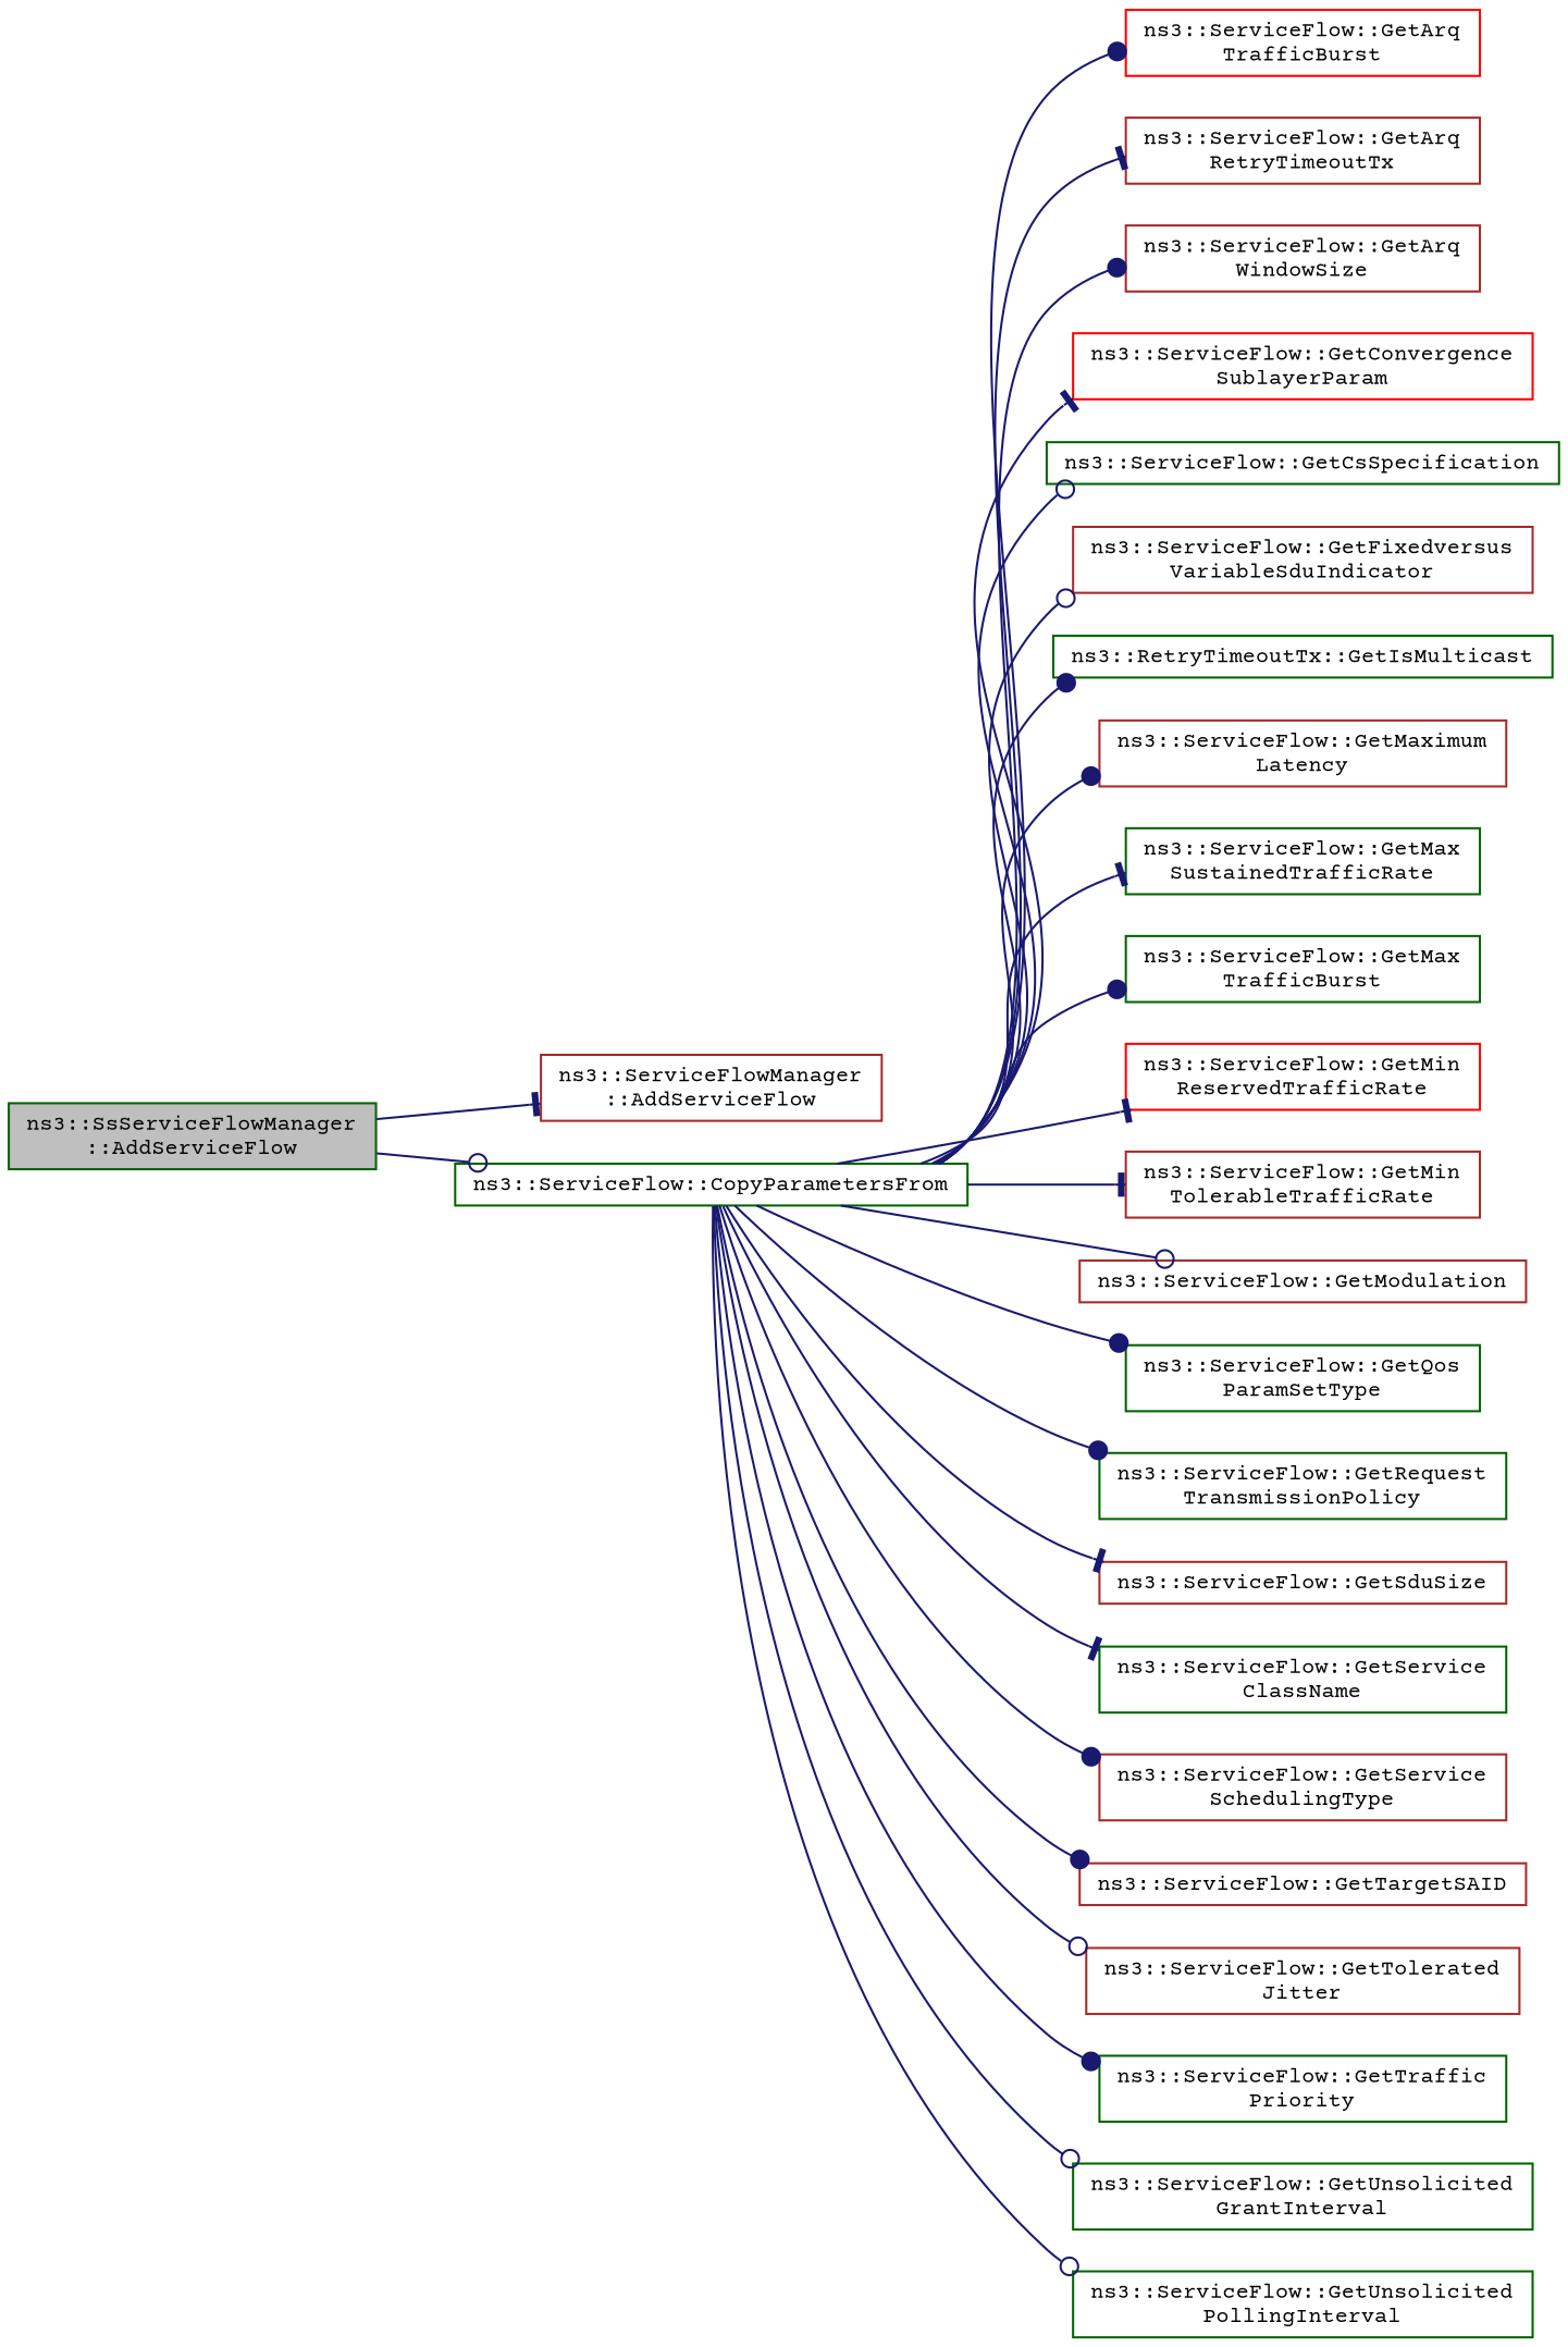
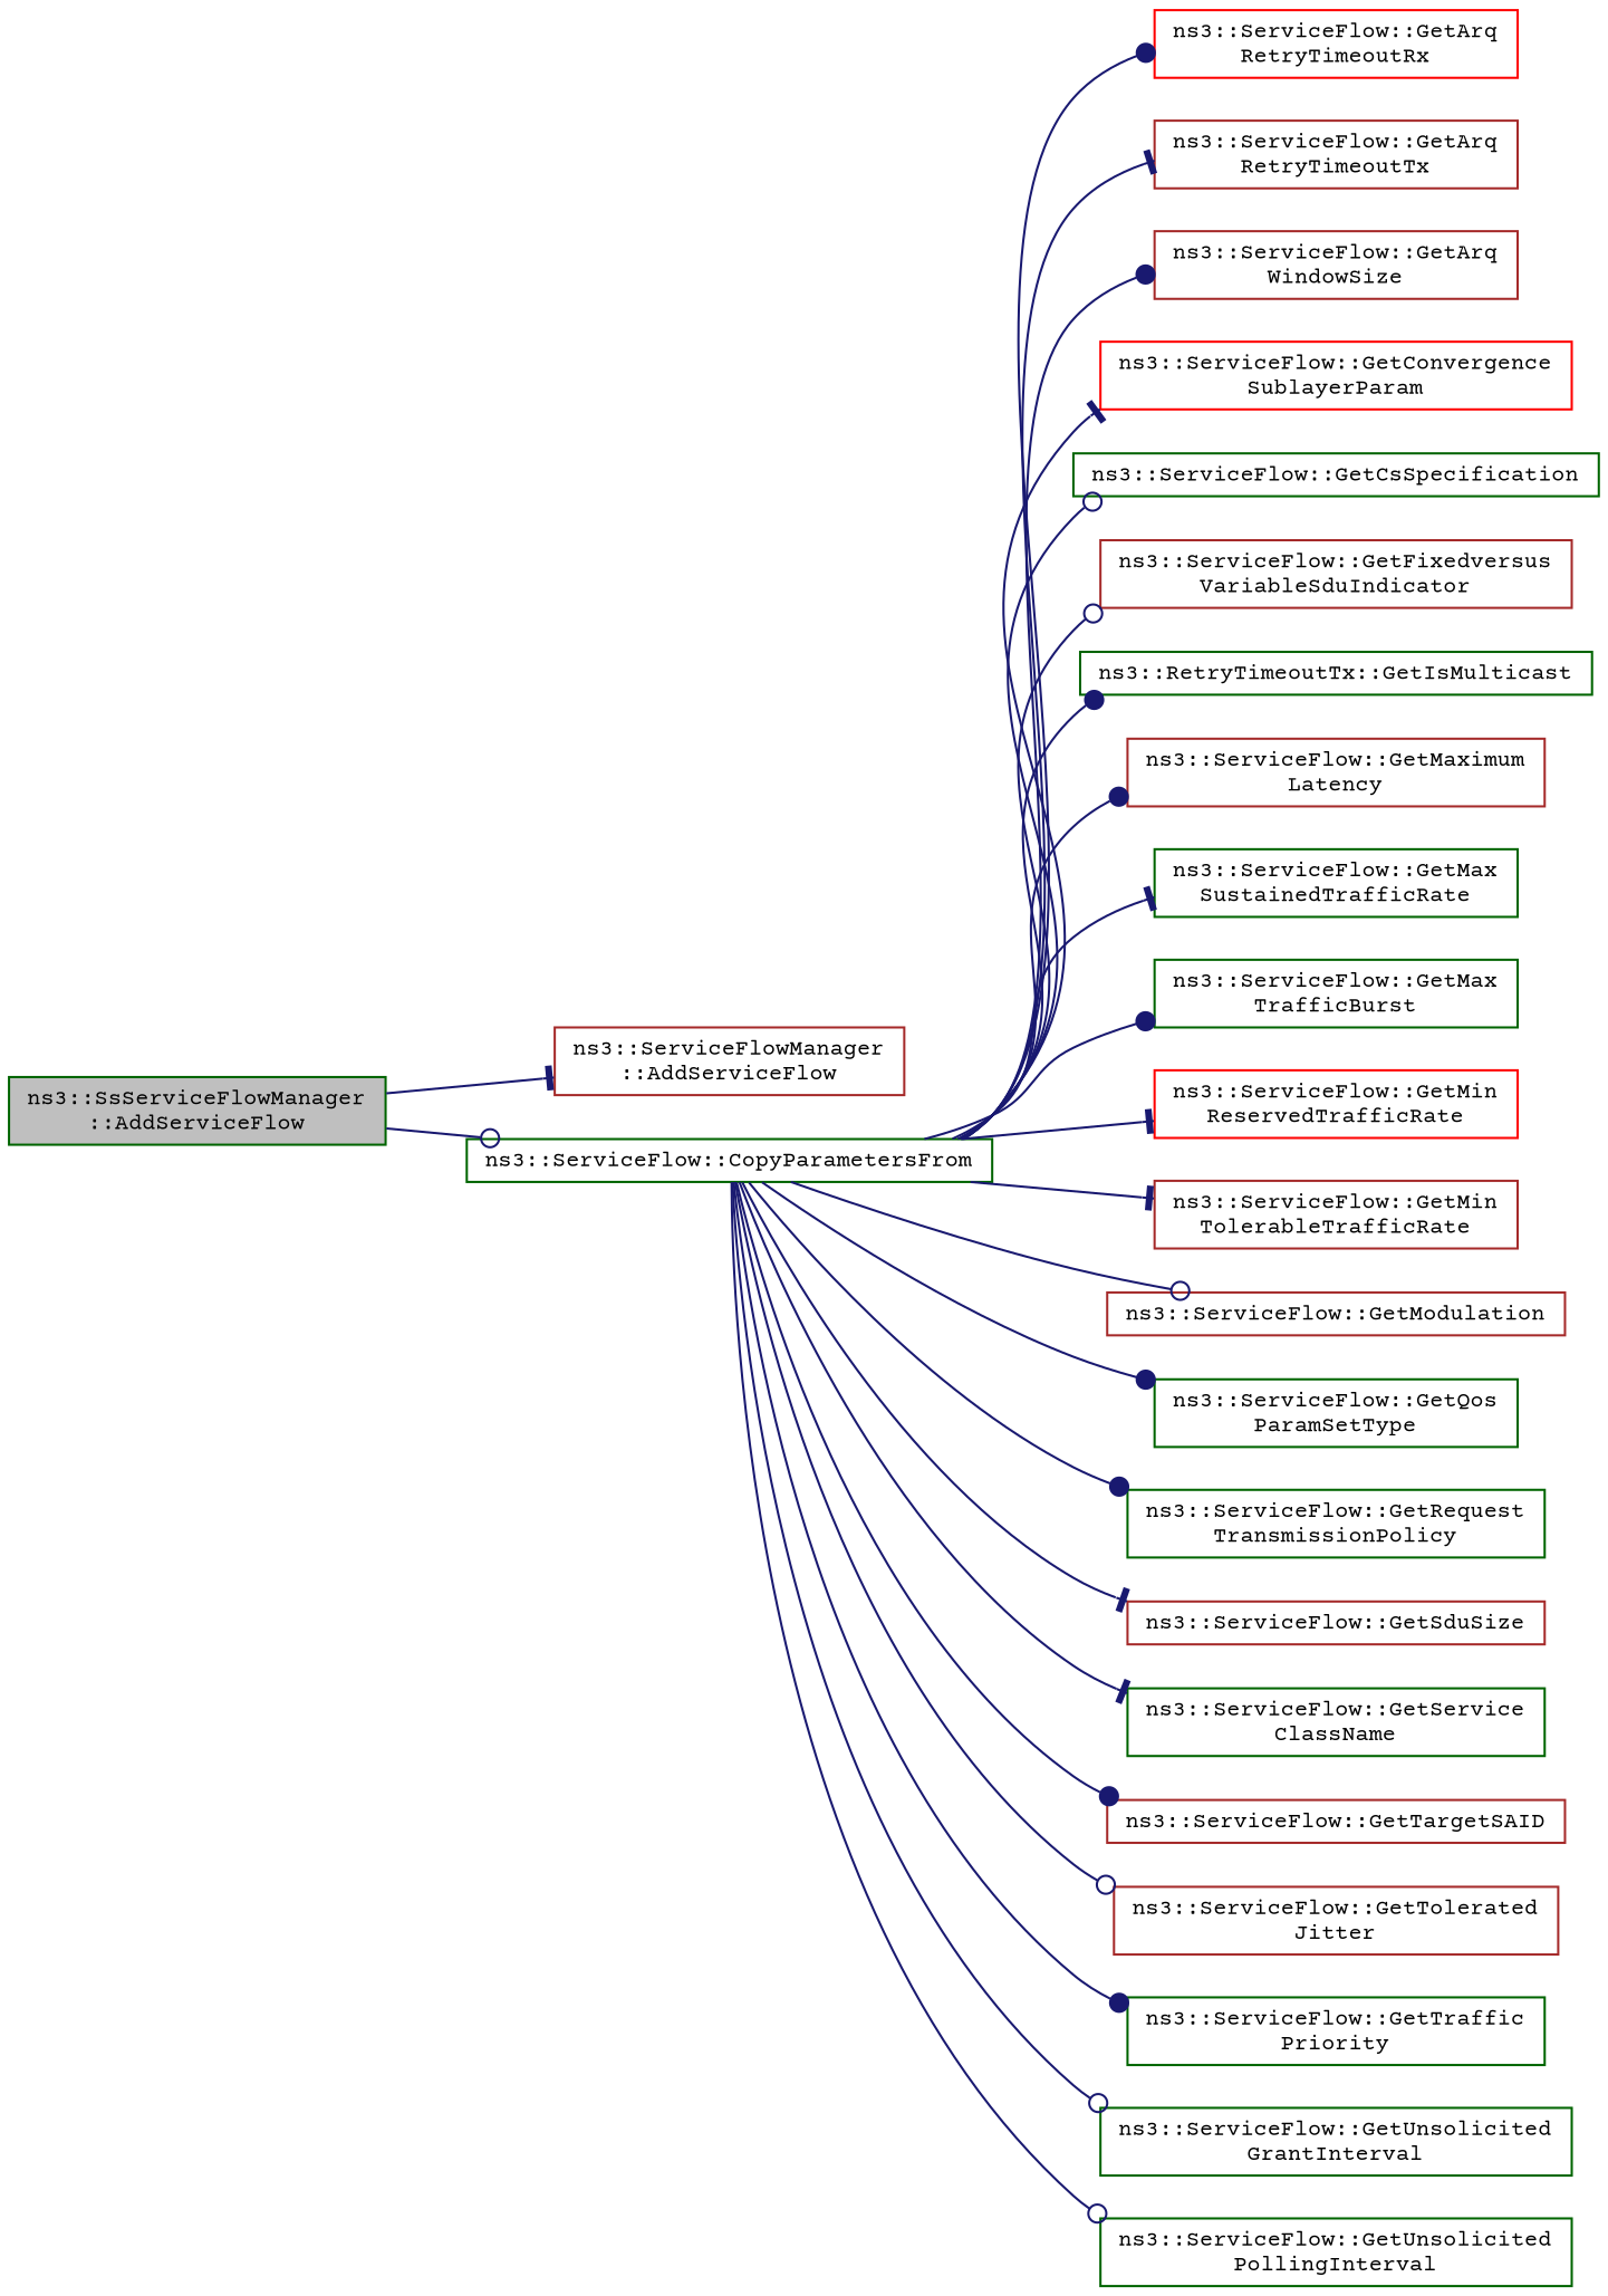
  digraph {
    fontname="Courier Prime"
    rankdir=LR
    node [color=darkgreen fillcolor=white fontname="Courier Prime" fontsize=10 shape=record style=filled]
    edge [arrowhead=dot color=midnightblue fontname="Courier Prime" fontsize=10 labelfontname=Helvetica labelfontsize=10 style=solid]
    n1 [fillcolor=grey75 fontcolor=black height=0.2 label="ns3::SsServiceFlowManager\l::AddServiceFlow" width=0.4]
    n2 [color=brown height=0.2 label="ns3::ServiceFlowManager\l::AddServiceFlow" width=0.4]
    n3 [height=0.2 label="ns3::ServiceFlow::CopyParametersFrom" width=0.4]
-   n4 [color=red height=0.2 label="ns3::ServiceFlow::GetArq\lTrafficBurst" width=0.4]
+   n4 [color=red height=0.2 label="ns3::ServiceFlow::GetArq\lRetryTimeoutRx" width=0.4]
    n5 [color=brown height=0.2 label="ns3::ServiceFlow::GetArq\lRetryTimeoutTx" width=0.4]
    n6 [color=brown height=0.2 label="ns3::ServiceFlow::GetArq\lWindowSize" width=0.4]
    n7 [color=red height=0.2 label="ns3::ServiceFlow::GetConvergence\lSublayerParam" width=0.4]
    n8 [height=0.2 label="ns3::ServiceFlow::GetCsSpecification" width=0.4]
    n9 [color=brown height=0.2 label="ns3::ServiceFlow::GetFixedversus\lVariableSduIndicator" width=0.4]
    n10 [height=0.2 label="ns3::RetryTimeoutTx::GetIsMulticast" width=0.4]
    n11 [color=brown height=0.2 label="ns3::ServiceFlow::GetMaximum\lLatency" width=0.4]
    n12 [height=0.2 label="ns3::ServiceFlow::GetMax\lSustainedTrafficRate" width=0.4]
    n13 [height=0.2 label="ns3::ServiceFlow::GetMax\lTrafficBurst" width=0.4]
    n14 [color=red height=0.2 label="ns3::ServiceFlow::GetMin\lReservedTrafficRate" width=0.4]
    n15 [color=brown height=0.2 label="ns3::ServiceFlow::GetMin\lTolerableTrafficRate" width=0.4]
    n16 [color=brown height=0.2 label="ns3::ServiceFlow::GetModulation" width=0.4]
    n17 [height=0.2 label="ns3::ServiceFlow::GetQos\lParamSetType" width=0.4]
    n18 [height=0.2 label="ns3::ServiceFlow::GetRequest\lTransmissionPolicy" width=0.4]
    n19 [color=brown height=0.2 label="ns3::ServiceFlow::GetSduSize" width=0.4]
    n20 [height=0.2 label="ns3::ServiceFlow::GetService\lClassName" width=0.4]
-   n21 [color=brown height=0.2 label="ns3::ServiceFlow::GetService\lSchedulingType" width=0.4]
    n22 [color=brown height=0.2 label="ns3::ServiceFlow::GetTargetSAID" width=0.4]
    n23 [color=brown height=0.2 label="ns3::ServiceFlow::GetTolerated\lJitter" width=0.4]
    n24 [height=0.2 label="ns3::ServiceFlow::GetTraffic\lPriority" width=0.4]
    n25 [height=0.2 label="ns3::ServiceFlow::GetUnsolicited\lGrantInterval" width=0.4]
    n26 [height=0.2 label="ns3::ServiceFlow::GetUnsolicited\lPollingInterval" width=0.4]
    n1 -> n2 [arrowhead=tee]
    n1 -> n3 [arrowhead=odot]
    n3 -> n4
    n3 -> n5 [arrowhead=tee]
    n3 -> n6
    n3 -> n7 [arrowhead=tee]
    n3 -> n8 [arrowhead=odot]
    n3 -> n9 [arrowhead=odot]
    n3 -> n10
    n3 -> n11
    n3 -> n12 [arrowhead=tee]
    n3 -> n13
    n3 -> n14 [arrowhead=tee]
    n3 -> n15 [arrowhead=tee]
    n3 -> n16 [arrowhead=odot]
    n3 -> n17
    n3 -> n18
    n3 -> n19 [arrowhead=tee]
    n3 -> n20 [arrowhead=tee]
-   n3 -> n21
    n3 -> n22
    n3 -> n23 [arrowhead=odot]
    n3 -> n24
    n3 -> n25 [arrowhead=odot]
    n3 -> n26 [arrowhead=odot]
  }
